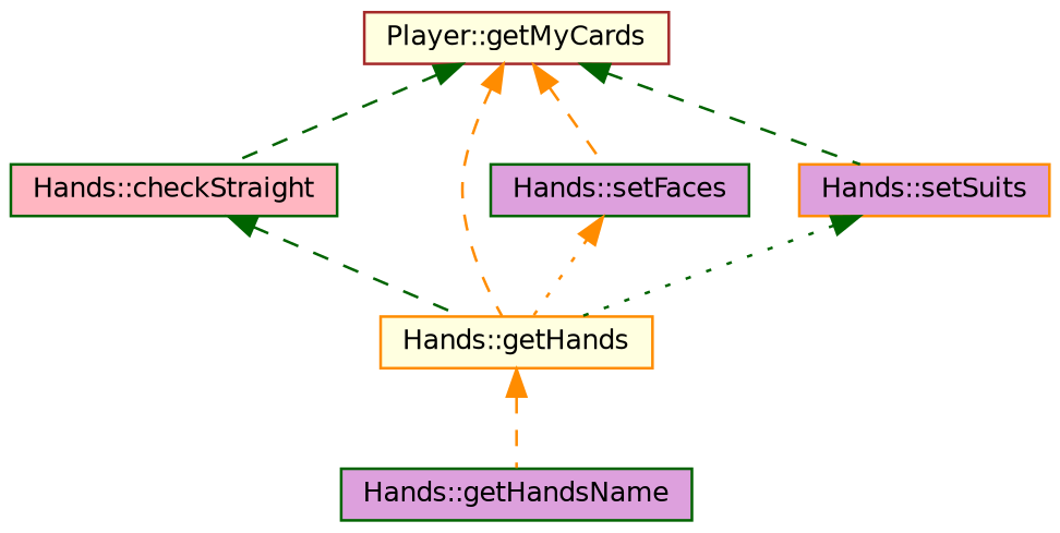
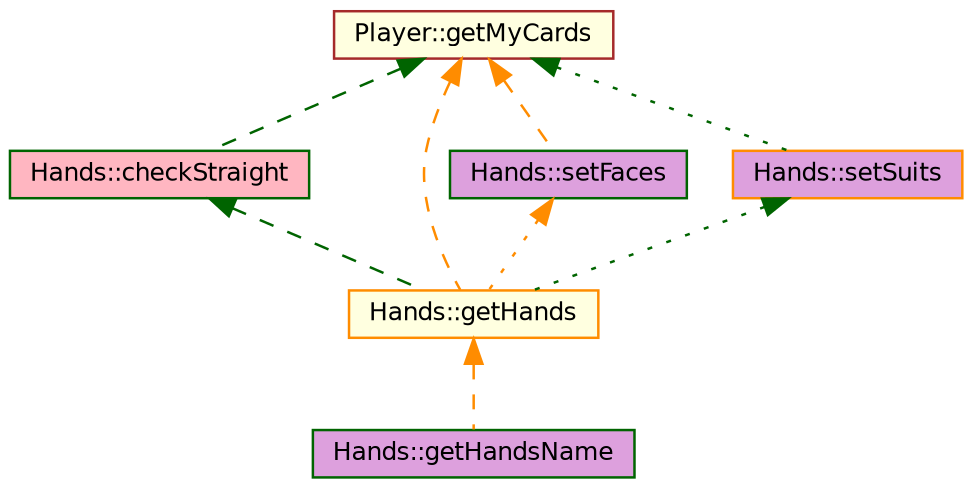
  digraph {
    rankdir=TB
    node [color=darkgreen fillcolor=plum fontname=Helvetica fontsize=10 shape=record style=filled]
    edge [color=darkgreen dir=back fontname=Helvetica fontsize=10 labelfontname=Helvetica labelfontsize=10 style=dashed]
    n1 [color=brown fillcolor=lightyellow fontcolor=black height=0.2 label="Player::getMyCards" width=0.4]
    n2 [fillcolor=lightpink height=0.2 label="Hands::checkStraight" width=0.4]
    n3 [color=darkorange fillcolor=lightyellow height=0.2 label="Hands::getHands" width=0.4]
    n4 [height=0.2 label="Hands::setFaces" width=0.4]
    n5 [color=darkorange height=0.2 label="Hands::setSuits" width=0.4]
    n6 [height=0.2 label="Hands::getHandsName" width=0.4]
    n1 -> n2
    n1 -> n3 [color=darkorange]
    n1 -> n4 [color=darkorange]
-   n1 -> n5
+   n1 -> n5 [style=dotted]
    n2 -> n3
    n3 -> n6 [color=darkorange]
    n4 -> n3 [color=darkorange style=dotted]
    n5 -> n3 [style=dotted]
  }
